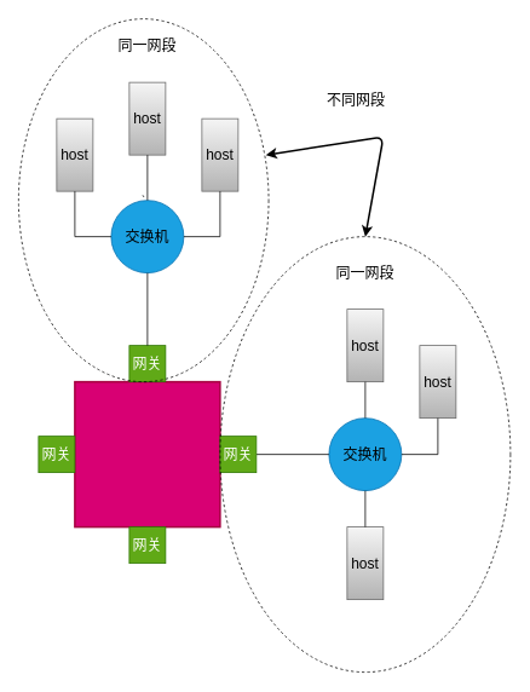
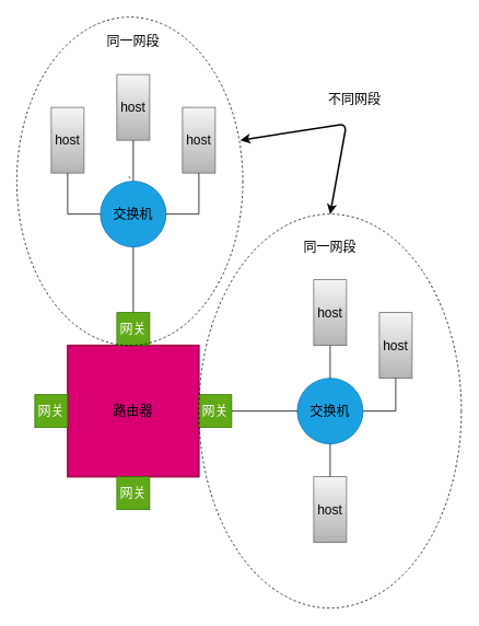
  <mxCell id="0" />
  <mxCell id="1" parent="0" />
  <mxCell id="2" value="" style="rounded=0;whiteSpace=wrap;html=1;labelBackgroundColor=none;strokeColor=#A50040;strokeWidth=2;fillColor=#d80073;fontSize=16;align=center;fontColor=#ffffff;" vertex="1" parent="1"><mxGeometry x="82" y="420" width="160" height="160" as="geometry" /></mxCell>
+ <mxCell id="3" value="路由器" style="text;html=1;strokeColor=none;fillColor=none;align=center;verticalAlign=middle;whiteSpace=wrap;rounded=0;labelBackgroundColor=none;fontSize=16;" vertex="1" parent="1"><mxGeometry x="82" y="420" width="160" height="160" as="geometry" /></mxCell>
  <mxCell id="4" value="" style="ellipse;whiteSpace=wrap;html=1;aspect=fixed;fillColor=#1ba1e2;strokeColor=#006EAF;fontColor=#ffffff;" vertex="1" parent="1"><mxGeometry x="362" y="460" width="80" height="80" as="geometry" /></mxCell>
  <mxCell id="5" value="交换机" style="text;html=1;strokeColor=none;fillColor=none;align=center;verticalAlign=middle;whiteSpace=wrap;rounded=0;labelBackgroundColor=none;fontSize=16;" vertex="1" parent="1"><mxGeometry x="362" y="460" width="80" height="80" as="geometry" /></mxCell>
  <mxCell id="6" value="host" style="text;html=1;strokeColor=#666666;fillColor=#f5f5f5;align=center;verticalAlign=middle;whiteSpace=wrap;rounded=0;labelBackgroundColor=none;fontSize=16;gradientColor=#b3b3b3;" vertex="1" parent="1"><mxGeometry x="382" y="340" width="40" height="80" as="geometry" /></mxCell>
  <mxCell id="7" value="" style="endArrow=none;html=1;entryX=0.5;entryY=1;entryDx=0;entryDy=0;exitX=0.5;exitY=0;exitDx=0;exitDy=0;" edge="1" parent="1" source="5" target="6"><mxGeometry width="50" height="50" relative="1" as="geometry"><mxPoint x="212" y="560" as="sourcePoint" /><mxPoint x="262" y="510" as="targetPoint" /></mxGeometry></mxCell>
  <mxCell id="8" value="host" style="text;html=1;strokeColor=#666666;fillColor=#f5f5f5;align=center;verticalAlign=middle;whiteSpace=wrap;rounded=0;labelBackgroundColor=none;fontSize=16;gradientColor=#b3b3b3;" vertex="1" parent="1"><mxGeometry x="462" y="380" width="40" height="80" as="geometry" /></mxCell>
  <mxCell id="9" value="" style="endArrow=none;html=1;entryX=0.5;entryY=1;entryDx=0;entryDy=0;" edge="1" parent="1" target="8"><mxGeometry width="50" height="50" relative="1" as="geometry"><mxPoint x="482" y="500" as="sourcePoint" /><mxPoint x="382" y="550" as="targetPoint" /></mxGeometry></mxCell>
  <mxCell id="10" value="" style="endArrow=none;html=1;exitX=1;exitY=0.5;exitDx=0;exitDy=0;" edge="1" parent="1" source="5"><mxGeometry width="50" height="50" relative="1" as="geometry"><mxPoint x="292" y="540" as="sourcePoint" /><mxPoint x="482" y="500" as="targetPoint" /></mxGeometry></mxCell>
  <mxCell id="11" value="host" style="text;html=1;strokeColor=#666666;fillColor=#f5f5f5;align=center;verticalAlign=middle;whiteSpace=wrap;rounded=0;labelBackgroundColor=none;fontSize=16;gradientColor=#b3b3b3;" vertex="1" parent="1"><mxGeometry x="382" y="580" width="40" height="80" as="geometry" /></mxCell>
  <mxCell id="12" value="" style="endArrow=none;html=1;entryX=0.5;entryY=0;entryDx=0;entryDy=0;exitX=0.5;exitY=1;exitDx=0;exitDy=0;" edge="1" parent="1" target="11" source="5"><mxGeometry width="50" height="50" relative="1" as="geometry"><mxPoint x="472" y="570" as="sourcePoint" /><mxPoint x="262" y="750" as="targetPoint" /></mxGeometry></mxCell>
  <mxCell id="13" value="" style="endArrow=none;html=1;" edge="1" parent="1" source="5"><mxGeometry width="50" height="50" relative="1" as="geometry"><mxPoint x="202" y="500" as="sourcePoint" /><mxPoint x="282" y="500" as="targetPoint" /></mxGeometry></mxCell>
  <mxCell id="14" value="网关" style="text;html=1;strokeColor=#2D7600;fillColor=#60a917;align=center;verticalAlign=middle;whiteSpace=wrap;rounded=0;labelBackgroundColor=none;fontSize=16;fontColor=#ffffff;" vertex="1" parent="1"><mxGeometry x="142" y="380" width="40" height="40" as="geometry" /></mxCell>
  <mxCell id="15" value="网关" style="text;html=1;strokeColor=#2D7600;fillColor=#60a917;align=center;verticalAlign=middle;whiteSpace=wrap;rounded=0;labelBackgroundColor=none;fontSize=16;fontColor=#ffffff;" vertex="1" parent="1"><mxGeometry x="142" y="580" width="40" height="40" as="geometry" /></mxCell>
  <mxCell id="16" value="网关" style="text;html=1;strokeColor=#2D7600;fillColor=#60a917;align=center;verticalAlign=middle;whiteSpace=wrap;rounded=0;labelBackgroundColor=none;fontSize=16;fontColor=#ffffff;" vertex="1" parent="1"><mxGeometry x="42" y="480" width="40" height="40" as="geometry" /></mxCell>
  <mxCell id="17" value="网关" style="text;html=1;strokeColor=#2D7600;fillColor=#60a917;align=center;verticalAlign=middle;whiteSpace=wrap;rounded=0;labelBackgroundColor=none;fontSize=16;fontColor=#ffffff;" vertex="1" parent="1"><mxGeometry x="242" y="480" width="40" height="40" as="geometry" /></mxCell>
  <mxCell id="18" value="" style="ellipse;whiteSpace=wrap;html=1;aspect=fixed;fillColor=#1ba1e2;strokeColor=#006EAF;fontColor=#ffffff;" vertex="1" parent="1"><mxGeometry x="122" y="220" width="80" height="80" as="geometry" /></mxCell>
  <mxCell id="19" value="交换机" style="text;html=1;strokeColor=none;fillColor=none;align=center;verticalAlign=middle;whiteSpace=wrap;rounded=0;labelBackgroundColor=none;fontSize=16;" vertex="1" parent="1"><mxGeometry x="122" y="220" width="80" height="80" as="geometry" /></mxCell>
  <mxCell id="20" value="host" style="text;html=1;strokeColor=#666666;fillColor=#f5f5f5;align=center;verticalAlign=middle;whiteSpace=wrap;rounded=0;labelBackgroundColor=none;fontSize=16;gradientColor=#b3b3b3;" vertex="1" parent="1"><mxGeometry x="142" y="90" width="40" height="80" as="geometry" /></mxCell>
  <mxCell id="21" value="host" style="text;html=1;strokeColor=#666666;fillColor=#f5f5f5;align=center;verticalAlign=middle;whiteSpace=wrap;rounded=0;labelBackgroundColor=none;fontSize=16;gradientColor=#b3b3b3;" vertex="1" parent="1"><mxGeometry x="222" y="130" width="40" height="80" as="geometry" /></mxCell>
  <mxCell id="22" value="" style="endArrow=none;html=1;entryX=0.5;entryY=1;entryDx=0;entryDy=0;" edge="1" parent="1" target="21"><mxGeometry width="50" height="50" relative="1" as="geometry"><mxPoint x="242" y="260" as="sourcePoint" /><mxPoint x="142" y="310" as="targetPoint" /></mxGeometry></mxCell>
  <mxCell id="23" value="" style="endArrow=none;html=1;exitX=1;exitY=0.5;exitDx=0;exitDy=0;" edge="1" parent="1" source="19"><mxGeometry width="50" height="50" relative="1" as="geometry"><mxPoint x="52" y="300" as="sourcePoint" /><mxPoint x="242" y="260" as="targetPoint" /></mxGeometry></mxCell>
  <mxCell id="24" value="" style="endArrow=none;html=1;exitX=0.5;exitY=1;exitDx=0;exitDy=0;" edge="1" parent="1" source="19" target="14"><mxGeometry width="50" height="50" relative="1" as="geometry"><mxPoint x="232" y="330" as="sourcePoint" /><mxPoint x="162" y="340" as="targetPoint" /></mxGeometry></mxCell>
  <mxCell id="25" value="host" style="text;html=1;strokeColor=#666666;fillColor=#f5f5f5;align=center;verticalAlign=middle;whiteSpace=wrap;rounded=0;labelBackgroundColor=none;fontSize=16;gradientColor=#b3b3b3;" vertex="1" parent="1"><mxGeometry x="62" y="130" width="40" height="80" as="geometry" /></mxCell>
  <mxCell id="26" value="" style="endArrow=none;html=1;entryX=0.5;entryY=1;entryDx=0;entryDy=0;exitX=0.5;exitY=0;exitDx=0;exitDy=0;" edge="1" parent="1" target="25"><mxGeometry width="50" height="50" relative="1" as="geometry"><mxPoint x="82" y="260" as="sourcePoint" /><mxPoint x="-58" y="310" as="targetPoint" /></mxGeometry></mxCell>
  <mxCell id="27" value="" style="endArrow=none;html=1;" edge="1" parent="1" source="19"><mxGeometry width="50" height="50" relative="1" as="geometry"><mxPoint x="-38" y="260" as="sourcePoint" /><mxPoint x="82" y="260" as="targetPoint" /></mxGeometry></mxCell>
  <mxCell id="28" value="同一网段" style="text;html=1;strokeColor=none;fillColor=none;align=center;verticalAlign=middle;whiteSpace=wrap;rounded=0;labelBackgroundColor=none;fontSize=16;" vertex="1" parent="1"><mxGeometry x="122" y="30" width="80" height="40" as="geometry" /></mxCell>
  <mxCell id="29" value="" style="ellipse;whiteSpace=wrap;html=1;fillColor=none;dashed=1;" vertex="1" parent="1"><mxGeometry x="242" y="260" width="320" height="480" as="geometry" /></mxCell>
  <mxCell id="30" value="同一网段" style="text;html=1;strokeColor=none;fillColor=none;align=center;verticalAlign=middle;whiteSpace=wrap;rounded=0;labelBackgroundColor=none;fontSize=16;" vertex="1" parent="1"><mxGeometry x="362" y="280" width="80" height="40" as="geometry" /></mxCell>
  <mxCell id="31" value="" style="endArrow=classic;startArrow=classic;html=1;entryX=0.989;entryY=0.375;entryDx=0;entryDy=0;exitX=0.5;exitY=0;exitDx=0;exitDy=0;entryPerimeter=0;strokeWidth=2;" edge="1" parent="1" source="29" target="33"><mxGeometry width="50" height="50" relative="1" as="geometry"><mxPoint x="302" y="320" as="sourcePoint" /><mxPoint x="352" y="270" as="targetPoint" /><Array as="points"><mxPoint x="422" y="150" /></Array></mxGeometry></mxCell>
- <mxCell id="32" value="不同网段" style="text;html=1;strokeColor=none;fillColor=none;align=center;verticalAlign=middle;whiteSpace=wrap;rounded=0;labelBackgroundColor=none;fontSize=16;" vertex="1" parent="1"><mxGeometry x="352" y="90" width="80" height="40" as="geometry" /></mxCell>
+ <mxCell id="32" value="不同网段" style="text;html=1;strokeColor=none;fillColor=none;align=center;verticalAlign=middle;whiteSpace=wrap;rounded=0;labelBackgroundColor=none;fontSize=16;" vertex="1" parent="1"><mxGeometry x="392" y="100" width="80" height="40" as="geometry" /></mxCell>
  <mxCell id="33" value="`" style="ellipse;whiteSpace=wrap;html=1;fillColor=none;dashed=1;" vertex="1" parent="1"><mxGeometry x="20" y="20" width="275.55" height="400" as="geometry" /></mxCell>
  <mxCell id="34" value="" style="endArrow=none;html=1;entryX=0.5;entryY=1;entryDx=0;entryDy=0;exitX=0.5;exitY=0;exitDx=0;exitDy=0;" edge="1" parent="1" source="19" target="20"><mxGeometry width="50" height="50" relative="1" as="geometry"><mxPoint x="92" y="270" as="sourcePoint" /><mxPoint x="92" y="220" as="targetPoint" /></mxGeometry></mxCell>
